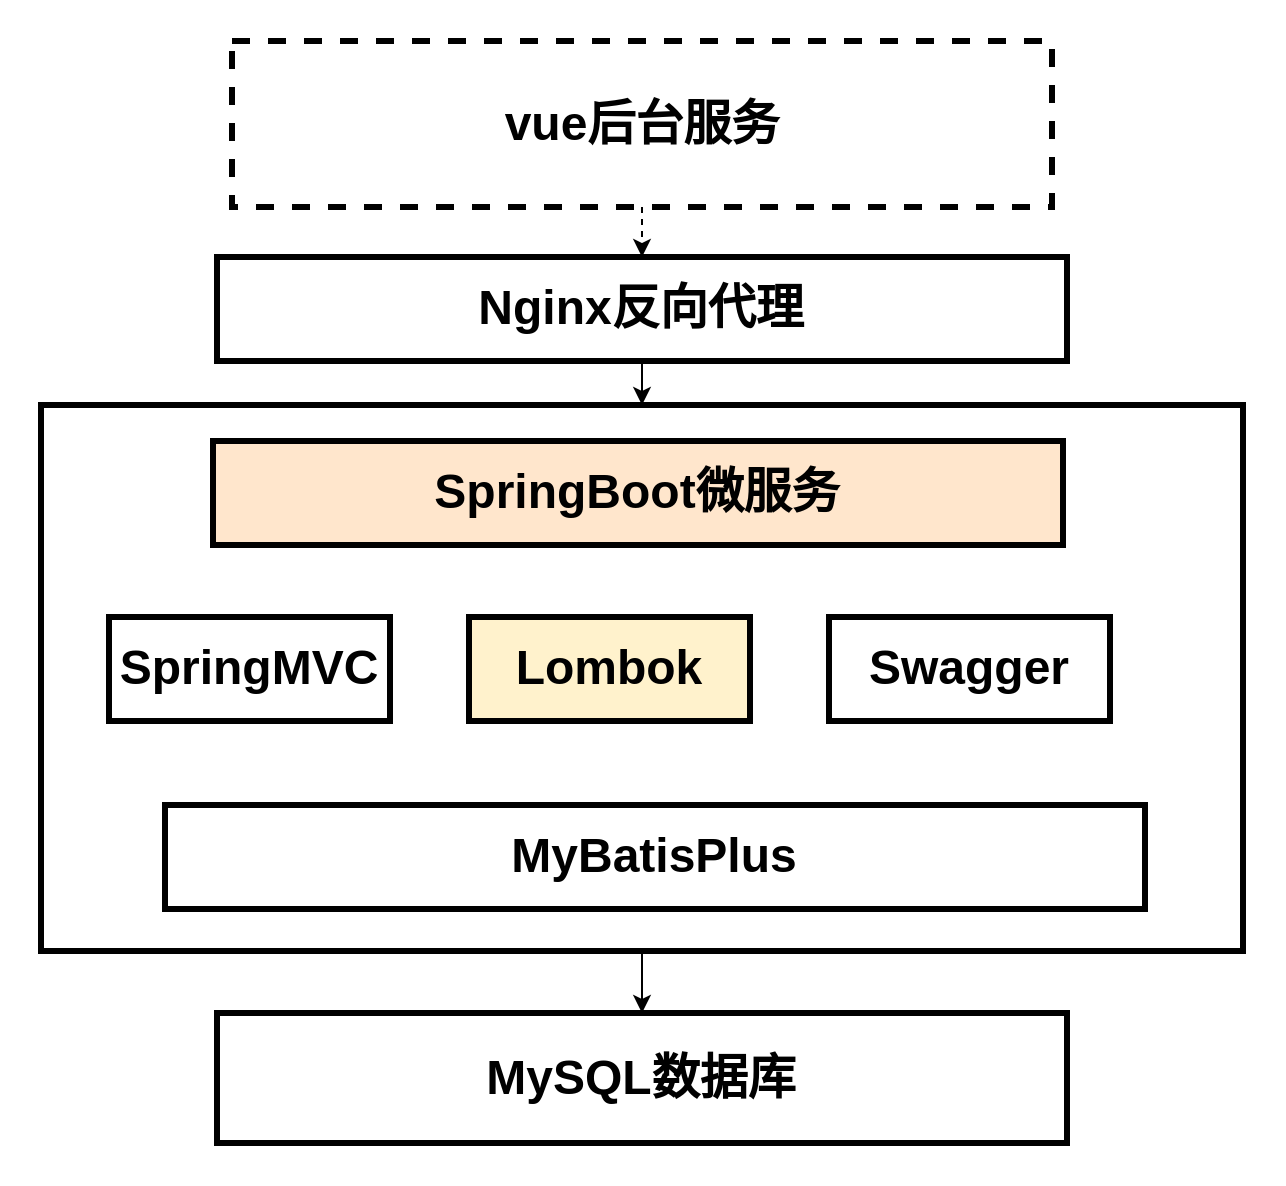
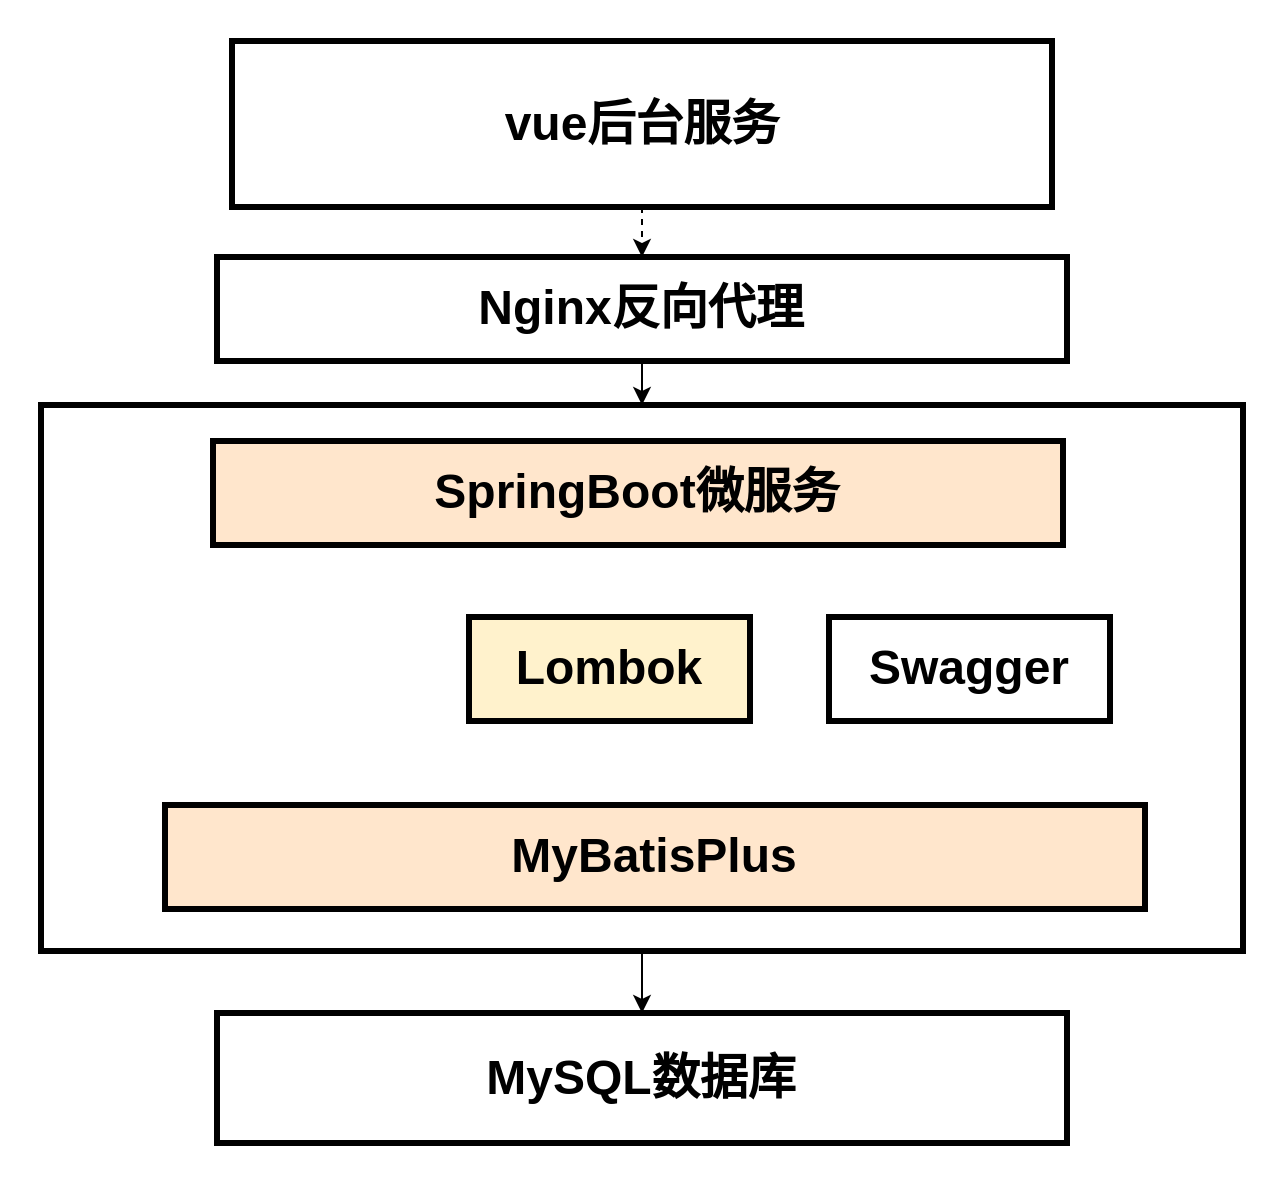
  <mxCell id="0" />
  <mxCell id="1" parent="0" />
  <mxCell id="2" style="edgeStyle=none;html=1;exitX=0.5;exitY=1;exitDx=0;exitDy=0;entryX=0.5;entryY=0;entryDx=0;entryDy=0;fontColor=#000000;strokeColor=#000000;dashed=1;" edge="1" parent="1" source="3" target="5"><mxGeometry relative="1" as="geometry" /></mxCell>
- <mxCell id="3" value="&lt;h1&gt;vue后台服务&lt;/h1&gt;" style="rounded=0;whiteSpace=wrap;html=1;strokeColor=#000000;fillColor=#FFFFFF;shadow=0;strokeWidth=3;fontColor=#000000;dashed=1;" vertex="1" parent="1"><mxGeometry x="115.5" y="20" width="410" height="83" as="geometry" /></mxCell>
+ <mxCell id="3" value="&lt;h1&gt;vue后台服务&lt;/h1&gt;" style="rounded=0;whiteSpace=wrap;html=1;strokeColor=#000000;fillColor=#FFFFFF;shadow=0;strokeWidth=3;fontColor=#000000;" vertex="1" parent="1"><mxGeometry x="115.5" y="20" width="410" height="83" as="geometry" /></mxCell>
  <mxCell id="4" style="edgeStyle=none;html=1;exitX=0.5;exitY=1;exitDx=0;exitDy=0;fontColor=#000000;strokeColor=#000000;" edge="1" parent="1" source="5" target="7"><mxGeometry relative="1" as="geometry" /></mxCell>
  <mxCell id="5" value="&lt;h1&gt;Nginx反向代理&lt;/h1&gt;" style="rounded=0;whiteSpace=wrap;html=1;strokeColor=#000000;fillColor=#FFFFFF;shadow=0;strokeWidth=3;fontColor=#000000;" vertex="1" parent="1"><mxGeometry x="108" y="128" width="425" height="52" as="geometry" /></mxCell>
  <mxCell id="6" style="edgeStyle=none;html=1;exitX=0.5;exitY=1;exitDx=0;exitDy=0;entryX=0.5;entryY=0;entryDx=0;entryDy=0;fontColor=#000000;strokeColor=#000000;" edge="1" parent="1" source="7" target="8"><mxGeometry relative="1" as="geometry" /></mxCell>
  <mxCell id="7" value="&lt;h1&gt;&lt;br&gt;&lt;/h1&gt;" style="rounded=0;whiteSpace=wrap;html=1;strokeColor=#000000;fillColor=#FFFFFF;shadow=0;strokeWidth=3;fontColor=#000000;" vertex="1" parent="1"><mxGeometry x="20" y="202" width="601" height="273" as="geometry" /></mxCell>
  <mxCell id="8" value="&lt;h1&gt;MySQL数据库&lt;/h1&gt;" style="rounded=0;whiteSpace=wrap;html=1;strokeColor=#000000;fillColor=#FFFFFF;shadow=0;strokeWidth=3;fontColor=#000000;" vertex="1" parent="1"><mxGeometry x="108" y="506" width="425" height="65" as="geometry" /></mxCell>
  <mxCell id="9" value="&lt;h1&gt;SpringBoot微服务&lt;/h1&gt;" style="rounded=0;whiteSpace=wrap;html=1;strokeColor=#000000;fillColor=#ffe6cc;shadow=0;strokeWidth=3;fontColor=#000000;" vertex="1" parent="1"><mxGeometry x="106" y="220" width="425" height="52" as="geometry" /></mxCell>
- <mxCell id="10" value="&lt;h1&gt;SpringMVC&lt;/h1&gt;" style="rounded=0;whiteSpace=wrap;html=1;strokeColor=#000000;fillColor=#FFFFFF;shadow=0;strokeWidth=3;fontColor=#000000;" vertex="1" parent="1"><mxGeometry x="54" y="308" width="140.5" height="52" as="geometry" /></mxCell>
- <mxCell id="11" value="&lt;h1&gt;MyBatisPlus&lt;/h1&gt;" style="rounded=0;whiteSpace=wrap;html=1;strokeColor=#000000;fillColor=#FFFFFF;shadow=0;strokeWidth=3;fontColor=#000000;" vertex="1" parent="1"><mxGeometry x="82" y="402" width="490" height="52" as="geometry" /></mxCell>
+ <mxCell id="11" value="&lt;h1&gt;MyBatisPlus&lt;/h1&gt;" style="rounded=0;whiteSpace=wrap;html=1;strokeColor=#000000;fillColor=#ffe6cc;shadow=0;strokeWidth=3;fontColor=#000000;" vertex="1" parent="1"><mxGeometry x="82" y="402" width="490" height="52" as="geometry" /></mxCell>
  <mxCell id="12" value="&lt;h1&gt;Swagger&lt;/h1&gt;" style="rounded=0;whiteSpace=wrap;html=1;strokeColor=#000000;fillColor=#FFFFFF;shadow=0;strokeWidth=3;fontColor=#000000;" vertex="1" parent="1"><mxGeometry x="414" y="308" width="140.5" height="52" as="geometry" /></mxCell>
  <mxCell id="13" value="&lt;h1&gt;Lombok&lt;/h1&gt;" style="rounded=0;whiteSpace=wrap;html=1;strokeColor=#000000;fillColor=#fff2cc;shadow=0;strokeWidth=3;fontColor=#000000;" vertex="1" parent="1"><mxGeometry x="234" y="308" width="140.5" height="52" as="geometry" /></mxCell>
